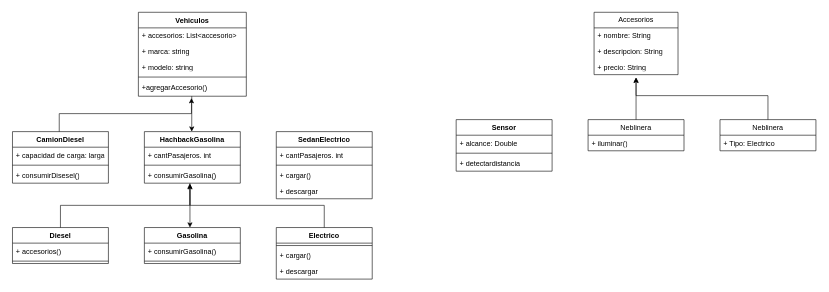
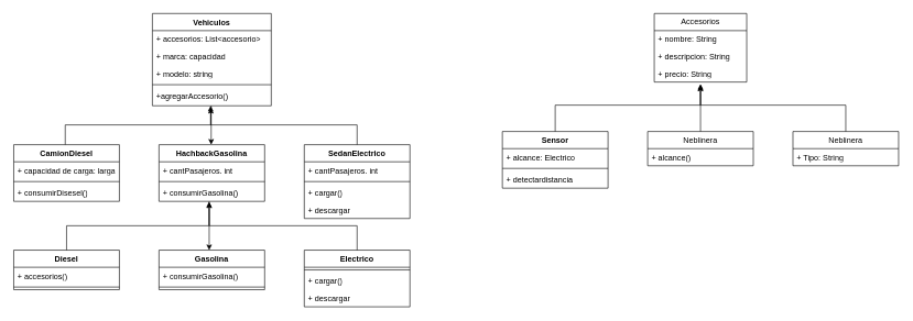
  <mxCell id="0" />
  <mxCell id="1" parent="0" />
  <mxCell id="2" style="edgeStyle=orthogonalEdgeStyle;rounded=0;orthogonalLoop=1;jettySize=auto;html=1;entryX=0.5;entryY=0;entryDx=0;entryDy=0;" edge="1" parent="1"><mxGeometry relative="1" as="geometry"><mxPoint x="319" y="160" as="sourcePoint" /><mxPoint x="319" y="219" as="targetPoint" /></mxGeometry></mxCell>
  <mxCell id="3" value="&lt;font style=&quot;vertical-align: inherit;&quot;&gt;&lt;font style=&quot;vertical-align: inherit;&quot;&gt;Vehiculos&lt;/font&gt;&lt;/font&gt;" style="swimlane;fontStyle=1;align=center;verticalAlign=top;childLayout=stackLayout;horizontal=1;startSize=26;horizontalStack=0;resizeParent=1;resizeParentMax=0;resizeLast=0;collapsible=1;marginBottom=0;whiteSpace=wrap;html=1;" vertex="1" parent="1"><mxGeometry x="230" y="20" width="180" height="140" as="geometry" /></mxCell>
  <mxCell id="4" value="&lt;font style=&quot;vertical-align: inherit;&quot;&gt;&lt;font style=&quot;vertical-align: inherit;&quot;&gt;&lt;font style=&quot;vertical-align: inherit;&quot;&gt;&lt;font style=&quot;vertical-align: inherit;&quot;&gt;+ accesorios: List&amp;lt;accesorio&amp;gt;&lt;/font&gt;&lt;/font&gt;&lt;/font&gt;&lt;/font&gt;" style="text;strokeColor=none;fillColor=none;align=left;verticalAlign=top;spacingLeft=4;spacingRight=4;overflow=hidden;rotatable=0;points=[[0,0.5],[1,0.5]];portConstraint=eastwest;whiteSpace=wrap;html=1;" vertex="1" parent="3"><mxGeometry y="26" width="180" height="26" as="geometry" /></mxCell>
- <mxCell id="5" value="&lt;font style=&quot;vertical-align: inherit;&quot;&gt;&lt;font style=&quot;vertical-align: inherit;&quot;&gt;&lt;font style=&quot;vertical-align: inherit;&quot;&gt;&lt;font style=&quot;vertical-align: inherit;&quot;&gt;&lt;font style=&quot;vertical-align: inherit;&quot;&gt;&lt;font style=&quot;vertical-align: inherit;&quot;&gt;+ marca: string&lt;/font&gt;&lt;/font&gt;&lt;/font&gt;&lt;/font&gt;&lt;/font&gt;&lt;/font&gt;" style="text;strokeColor=none;fillColor=none;align=left;verticalAlign=top;spacingLeft=4;spacingRight=4;overflow=hidden;rotatable=0;points=[[0,0.5],[1,0.5]];portConstraint=eastwest;whiteSpace=wrap;html=1;" vertex="1" parent="3"><mxGeometry y="52" width="180" height="26" as="geometry" /></mxCell>
+ <mxCell id="5" value="&lt;font style=&quot;vertical-align: inherit;&quot;&gt;&lt;font style=&quot;vertical-align: inherit;&quot;&gt;&lt;font style=&quot;vertical-align: inherit;&quot;&gt;&lt;font style=&quot;vertical-align: inherit;&quot;&gt;&lt;font style=&quot;vertical-align: inherit;&quot;&gt;&lt;font style=&quot;vertical-align: inherit;&quot;&gt;+ marca: capacidad&lt;/font&gt;&lt;/font&gt;&lt;/font&gt;&lt;/font&gt;&lt;/font&gt;&lt;/font&gt;" style="text;strokeColor=none;fillColor=none;align=left;verticalAlign=top;spacingLeft=4;spacingRight=4;overflow=hidden;rotatable=0;points=[[0,0.5],[1,0.5]];portConstraint=eastwest;whiteSpace=wrap;html=1;" vertex="1" parent="3"><mxGeometry y="52" width="180" height="26" as="geometry" /></mxCell>
  <mxCell id="6" value="&lt;font style=&quot;vertical-align: inherit;&quot;&gt;&lt;font style=&quot;vertical-align: inherit;&quot;&gt;&lt;font style=&quot;vertical-align: inherit;&quot;&gt;&lt;font style=&quot;vertical-align: inherit;&quot;&gt;&lt;font style=&quot;vertical-align: inherit;&quot;&gt;&lt;font style=&quot;vertical-align: inherit;&quot;&gt;&lt;font style=&quot;vertical-align: inherit;&quot;&gt;&lt;font style=&quot;vertical-align: inherit;&quot;&gt;+ modelo: string&lt;/font&gt;&lt;/font&gt;&lt;/font&gt;&lt;/font&gt;&lt;/font&gt;&lt;/font&gt;&lt;/font&gt;&lt;/font&gt;" style="text;strokeColor=none;fillColor=none;align=left;verticalAlign=top;spacingLeft=4;spacingRight=4;overflow=hidden;rotatable=0;points=[[0,0.5],[1,0.5]];portConstraint=eastwest;whiteSpace=wrap;html=1;" vertex="1" parent="3"><mxGeometry y="78" width="180" height="26" as="geometry" /></mxCell>
  <mxCell id="7" value="" style="line;strokeWidth=1;fillColor=none;align=left;verticalAlign=middle;spacingTop=-1;spacingLeft=3;spacingRight=3;rotatable=0;labelPosition=right;points=[];portConstraint=eastwest;strokeColor=inherit;" vertex="1" parent="3"><mxGeometry y="104" width="180" height="8" as="geometry" /></mxCell>
  <mxCell id="8" value="&lt;font style=&quot;vertical-align: inherit;&quot;&gt;&lt;font style=&quot;vertical-align: inherit;&quot;&gt;&lt;font style=&quot;vertical-align: inherit;&quot;&gt;&lt;font style=&quot;vertical-align: inherit;&quot;&gt;&lt;font style=&quot;vertical-align: inherit;&quot;&gt;&lt;font style=&quot;vertical-align: inherit;&quot;&gt;+agregarAccesorio()&lt;/font&gt;&lt;/font&gt;&lt;/font&gt;&lt;/font&gt;&lt;/font&gt;&lt;/font&gt;&lt;div&gt;&lt;font style=&quot;vertical-align: inherit;&quot;&gt;&lt;font style=&quot;vertical-align: inherit;&quot;&gt;&lt;font style=&quot;vertical-align: inherit;&quot;&gt;&lt;font style=&quot;vertical-align: inherit;&quot;&gt;&lt;font style=&quot;vertical-align: inherit;&quot;&gt;&lt;font style=&quot;vertical-align: inherit;&quot;&gt;&lt;br&gt;&lt;/font&gt;&lt;/font&gt;&lt;/font&gt;&lt;/font&gt;&lt;/font&gt;&lt;/font&gt;&lt;/div&gt;&lt;div&gt;&lt;font style=&quot;vertical-align: inherit;&quot;&gt;&lt;font style=&quot;vertical-align: inherit;&quot;&gt;&lt;font style=&quot;vertical-align: inherit;&quot;&gt;&lt;font style=&quot;vertical-align: inherit;&quot;&gt;&lt;font style=&quot;vertical-align: inherit;&quot;&gt;&lt;font style=&quot;vertical-align: inherit;&quot;&gt;&lt;br&gt;&lt;/font&gt;&lt;/font&gt;&lt;/font&gt;&lt;/font&gt;&lt;/font&gt;&lt;/font&gt;&lt;/div&gt;" style="text;strokeColor=none;fillColor=none;align=left;verticalAlign=top;spacingLeft=4;spacingRight=4;overflow=hidden;rotatable=0;points=[[0,0.5],[1,0.5]];portConstraint=eastwest;whiteSpace=wrap;html=1;" vertex="1" parent="3"><mxGeometry y="112" width="180" height="28" as="geometry" /></mxCell>
  <mxCell id="9" value="&lt;font style=&quot;vertical-align: inherit;&quot;&gt;&lt;font style=&quot;vertical-align: inherit;&quot;&gt;CamionDiesel&lt;/font&gt;&lt;/font&gt;" style="swimlane;fontStyle=1;align=center;verticalAlign=top;childLayout=stackLayout;horizontal=1;startSize=26;horizontalStack=0;resizeParent=1;resizeParentMax=0;resizeLast=0;collapsible=1;marginBottom=0;whiteSpace=wrap;html=1;" vertex="1" parent="1"><mxGeometry x="20" y="219" width="160" height="86" as="geometry" /></mxCell>
  <mxCell id="10" value="&lt;font style=&quot;vertical-align: inherit;&quot;&gt;&lt;font style=&quot;vertical-align: inherit;&quot;&gt;&lt;font style=&quot;vertical-align: inherit;&quot;&gt;&lt;font style=&quot;vertical-align: inherit;&quot;&gt;+ capacidad de carga: larga&lt;/font&gt;&lt;/font&gt;&lt;/font&gt;&lt;/font&gt;" style="text;strokeColor=none;fillColor=none;align=left;verticalAlign=top;spacingLeft=4;spacingRight=4;overflow=hidden;rotatable=0;points=[[0,0.5],[1,0.5]];portConstraint=eastwest;whiteSpace=wrap;html=1;" vertex="1" parent="9"><mxGeometry y="26" width="160" height="26" as="geometry" /></mxCell>
  <mxCell id="11" value="" style="line;strokeWidth=1;fillColor=none;align=left;verticalAlign=middle;spacingTop=-1;spacingLeft=3;spacingRight=3;rotatable=0;labelPosition=right;points=[];portConstraint=eastwest;strokeColor=inherit;" vertex="1" parent="9"><mxGeometry y="52" width="160" height="8" as="geometry" /></mxCell>
  <mxCell id="12" value="&lt;font style=&quot;vertical-align: inherit;&quot;&gt;&lt;font style=&quot;vertical-align: inherit;&quot;&gt;&lt;font style=&quot;vertical-align: inherit;&quot;&gt;&lt;font style=&quot;vertical-align: inherit;&quot;&gt;&lt;font style=&quot;vertical-align: inherit;&quot;&gt;&lt;font style=&quot;vertical-align: inherit;&quot;&gt;+ consumirDisesel()&lt;/font&gt;&lt;/font&gt;&lt;/font&gt;&lt;/font&gt;&lt;/font&gt;&lt;/font&gt;" style="text;strokeColor=none;fillColor=none;align=left;verticalAlign=top;spacingLeft=4;spacingRight=4;overflow=hidden;rotatable=0;points=[[0,0.5],[1,0.5]];portConstraint=eastwest;whiteSpace=wrap;html=1;" vertex="1" parent="9"><mxGeometry y="60" width="160" height="26" as="geometry" /></mxCell>
  <mxCell id="13" style="edgeStyle=orthogonalEdgeStyle;rounded=0;orthogonalLoop=1;jettySize=auto;html=1;entryX=0.5;entryY=0;entryDx=0;entryDy=0;" edge="1" parent="1"><mxGeometry relative="1" as="geometry"><mxPoint x="316" y="305" as="sourcePoint" /><mxPoint x="316" y="379" as="targetPoint" /></mxGeometry></mxCell>
  <mxCell id="14" value="&lt;font style=&quot;vertical-align: inherit;&quot;&gt;&lt;font style=&quot;vertical-align: inherit;&quot;&gt;&lt;font style=&quot;vertical-align: inherit;&quot;&gt;&lt;font style=&quot;vertical-align: inherit;&quot;&gt;HachbackGasolina&lt;/font&gt;&lt;/font&gt;&lt;/font&gt;&lt;/font&gt;" style="swimlane;fontStyle=1;align=center;verticalAlign=top;childLayout=stackLayout;horizontal=1;startSize=26;horizontalStack=0;resizeParent=1;resizeParentMax=0;resizeLast=0;collapsible=1;marginBottom=0;whiteSpace=wrap;html=1;" vertex="1" parent="1"><mxGeometry x="240" y="219" width="160" height="86" as="geometry" /></mxCell>
  <mxCell id="15" value="&lt;font style=&quot;vertical-align: inherit;&quot;&gt;&lt;font style=&quot;vertical-align: inherit;&quot;&gt;+ cantPasajeros. int&lt;/font&gt;&lt;/font&gt;" style="text;strokeColor=none;fillColor=none;align=left;verticalAlign=top;spacingLeft=4;spacingRight=4;overflow=hidden;rotatable=0;points=[[0,0.5],[1,0.5]];portConstraint=eastwest;whiteSpace=wrap;html=1;" vertex="1" parent="14"><mxGeometry y="26" width="160" height="26" as="geometry" /></mxCell>
  <mxCell id="16" value="" style="line;strokeWidth=1;fillColor=none;align=left;verticalAlign=middle;spacingTop=-1;spacingLeft=3;spacingRight=3;rotatable=0;labelPosition=right;points=[];portConstraint=eastwest;strokeColor=inherit;" vertex="1" parent="14"><mxGeometry y="52" width="160" height="8" as="geometry" /></mxCell>
  <mxCell id="17" value="&lt;font style=&quot;vertical-align: inherit;&quot;&gt;&lt;font style=&quot;vertical-align: inherit;&quot;&gt;&lt;font style=&quot;vertical-align: inherit;&quot;&gt;&lt;font style=&quot;vertical-align: inherit;&quot;&gt;+ consumirGasolina()&lt;/font&gt;&lt;/font&gt;&lt;/font&gt;&lt;/font&gt;" style="text;strokeColor=none;fillColor=none;align=left;verticalAlign=top;spacingLeft=4;spacingRight=4;overflow=hidden;rotatable=0;points=[[0,0.5],[1,0.5]];portConstraint=eastwest;whiteSpace=wrap;html=1;" vertex="1" parent="14"><mxGeometry y="60" width="160" height="26" as="geometry" /></mxCell>
  <mxCell id="18" value="&lt;font style=&quot;vertical-align: inherit;&quot;&gt;&lt;font style=&quot;vertical-align: inherit;&quot;&gt;SedanElectrico&lt;/font&gt;&lt;/font&gt;" style="swimlane;fontStyle=1;align=center;verticalAlign=top;childLayout=stackLayout;horizontal=1;startSize=26;horizontalStack=0;resizeParent=1;resizeParentMax=0;resizeLast=0;collapsible=1;marginBottom=0;whiteSpace=wrap;html=1;" vertex="1" parent="1"><mxGeometry x="460" y="219" width="160" height="112" as="geometry" /></mxCell>
  <mxCell id="19" value="&lt;font style=&quot;vertical-align: inherit;&quot;&gt;&lt;font style=&quot;vertical-align: inherit;&quot;&gt;+ cantPasajeros. int&lt;/font&gt;&lt;/font&gt;" style="text;strokeColor=none;fillColor=none;align=left;verticalAlign=top;spacingLeft=4;spacingRight=4;overflow=hidden;rotatable=0;points=[[0,0.5],[1,0.5]];portConstraint=eastwest;whiteSpace=wrap;html=1;" vertex="1" parent="18"><mxGeometry y="26" width="160" height="26" as="geometry" /></mxCell>
  <mxCell id="20" value="" style="line;strokeWidth=1;fillColor=none;align=left;verticalAlign=middle;spacingTop=-1;spacingLeft=3;spacingRight=3;rotatable=0;labelPosition=right;points=[];portConstraint=eastwest;strokeColor=inherit;" vertex="1" parent="18"><mxGeometry y="52" width="160" height="8" as="geometry" /></mxCell>
  <mxCell id="21" value="&lt;font style=&quot;vertical-align: inherit;&quot;&gt;&lt;font style=&quot;vertical-align: inherit;&quot;&gt;&lt;font style=&quot;vertical-align: inherit;&quot;&gt;&lt;font style=&quot;vertical-align: inherit;&quot;&gt;&lt;font style=&quot;vertical-align: inherit;&quot;&gt;&lt;font style=&quot;vertical-align: inherit;&quot;&gt;+ cargar()&lt;/font&gt;&lt;/font&gt;&lt;/font&gt;&lt;/font&gt;&lt;/font&gt;&lt;/font&gt;" style="text;strokeColor=none;fillColor=none;align=left;verticalAlign=top;spacingLeft=4;spacingRight=4;overflow=hidden;rotatable=0;points=[[0,0.5],[1,0.5]];portConstraint=eastwest;whiteSpace=wrap;html=1;" vertex="1" parent="18"><mxGeometry y="60" width="160" height="26" as="geometry" /></mxCell>
  <mxCell id="22" value="&lt;font style=&quot;vertical-align: inherit;&quot;&gt;&lt;font style=&quot;vertical-align: inherit;&quot;&gt;&lt;font style=&quot;vertical-align: inherit;&quot;&gt;&lt;font style=&quot;vertical-align: inherit;&quot;&gt;&lt;font style=&quot;vertical-align: inherit;&quot;&gt;&lt;font style=&quot;vertical-align: inherit;&quot;&gt;&lt;font style=&quot;vertical-align: inherit;&quot;&gt;&lt;font style=&quot;vertical-align: inherit;&quot;&gt;+ descargar&lt;/font&gt;&lt;/font&gt;&lt;/font&gt;&lt;/font&gt;&lt;/font&gt;&lt;/font&gt;&lt;/font&gt;&lt;/font&gt;" style="text;strokeColor=none;fillColor=none;align=left;verticalAlign=top;spacingLeft=4;spacingRight=4;overflow=hidden;rotatable=0;points=[[0,0.5],[1,0.5]];portConstraint=eastwest;whiteSpace=wrap;html=1;" vertex="1" parent="18"><mxGeometry y="86" width="160" height="26" as="geometry" /></mxCell>
  <mxCell id="23" value="&lt;font style=&quot;vertical-align: inherit;&quot;&gt;&lt;font style=&quot;vertical-align: inherit;&quot;&gt;Diesel&lt;/font&gt;&lt;/font&gt;" style="swimlane;fontStyle=1;align=center;verticalAlign=top;childLayout=stackLayout;horizontal=1;startSize=26;horizontalStack=0;resizeParent=1;resizeParentMax=0;resizeLast=0;collapsible=1;marginBottom=0;whiteSpace=wrap;html=1;" vertex="1" parent="1"><mxGeometry x="20" y="379" width="160" height="60" as="geometry" /></mxCell>
  <mxCell id="24" value="&lt;font style=&quot;vertical-align: inherit;&quot;&gt;&lt;font style=&quot;vertical-align: inherit;&quot;&gt;+ accesorios()&lt;/font&gt;&lt;/font&gt;" style="text;strokeColor=none;fillColor=none;align=left;verticalAlign=top;spacingLeft=4;spacingRight=4;overflow=hidden;rotatable=0;points=[[0,0.5],[1,0.5]];portConstraint=eastwest;whiteSpace=wrap;html=1;" vertex="1" parent="23"><mxGeometry y="26" width="160" height="26" as="geometry" /></mxCell>
  <mxCell id="25" value="" style="line;strokeWidth=1;fillColor=none;align=left;verticalAlign=middle;spacingTop=-1;spacingLeft=3;spacingRight=3;rotatable=0;labelPosition=right;points=[];portConstraint=eastwest;strokeColor=inherit;" vertex="1" parent="23"><mxGeometry y="52" width="160" height="8" as="geometry" /></mxCell>
  <mxCell id="26" value="&lt;font style=&quot;vertical-align: inherit;&quot;&gt;&lt;font style=&quot;vertical-align: inherit;&quot;&gt;Gasolina&lt;/font&gt;&lt;/font&gt;" style="swimlane;fontStyle=1;align=center;verticalAlign=top;childLayout=stackLayout;horizontal=1;startSize=26;horizontalStack=0;resizeParent=1;resizeParentMax=0;resizeLast=0;collapsible=1;marginBottom=0;whiteSpace=wrap;html=1;" vertex="1" parent="1"><mxGeometry x="240" y="379" width="160" height="60" as="geometry" /></mxCell>
  <mxCell id="27" value="&lt;font style=&quot;vertical-align: inherit;&quot;&gt;&lt;font style=&quot;vertical-align: inherit;&quot;&gt;+ consumirGasolina()&lt;/font&gt;&lt;/font&gt;" style="text;strokeColor=none;fillColor=none;align=left;verticalAlign=top;spacingLeft=4;spacingRight=4;overflow=hidden;rotatable=0;points=[[0,0.5],[1,0.5]];portConstraint=eastwest;whiteSpace=wrap;html=1;" vertex="1" parent="26"><mxGeometry y="26" width="160" height="26" as="geometry" /></mxCell>
  <mxCell id="28" value="" style="line;strokeWidth=1;fillColor=none;align=left;verticalAlign=middle;spacingTop=-1;spacingLeft=3;spacingRight=3;rotatable=0;labelPosition=right;points=[];portConstraint=eastwest;strokeColor=inherit;" vertex="1" parent="26"><mxGeometry y="52" width="160" height="8" as="geometry" /></mxCell>
  <mxCell id="29" value="&lt;font style=&quot;vertical-align: inherit;&quot;&gt;&lt;font style=&quot;vertical-align: inherit;&quot;&gt;Electrico&lt;/font&gt;&lt;/font&gt;" style="swimlane;fontStyle=1;align=center;verticalAlign=top;childLayout=stackLayout;horizontal=1;startSize=26;horizontalStack=0;resizeParent=1;resizeParentMax=0;resizeLast=0;collapsible=1;marginBottom=0;whiteSpace=wrap;html=1;" vertex="1" parent="1"><mxGeometry x="460" y="379" width="160" height="86" as="geometry" /></mxCell>
  <mxCell id="30" value="" style="line;strokeWidth=1;fillColor=none;align=left;verticalAlign=middle;spacingTop=-1;spacingLeft=3;spacingRight=3;rotatable=0;labelPosition=right;points=[];portConstraint=eastwest;strokeColor=inherit;" vertex="1" parent="29"><mxGeometry y="26" width="160" height="8" as="geometry" /></mxCell>
  <mxCell id="31" value="&lt;font style=&quot;vertical-align: inherit;&quot;&gt;&lt;font style=&quot;vertical-align: inherit;&quot;&gt;&lt;font style=&quot;vertical-align: inherit;&quot;&gt;&lt;font style=&quot;vertical-align: inherit;&quot;&gt;&lt;font style=&quot;vertical-align: inherit;&quot;&gt;&lt;font style=&quot;vertical-align: inherit;&quot;&gt;+ cargar()&lt;/font&gt;&lt;/font&gt;&lt;/font&gt;&lt;/font&gt;&lt;/font&gt;&lt;/font&gt;" style="text;strokeColor=none;fillColor=none;align=left;verticalAlign=top;spacingLeft=4;spacingRight=4;overflow=hidden;rotatable=0;points=[[0,0.5],[1,0.5]];portConstraint=eastwest;whiteSpace=wrap;html=1;" vertex="1" parent="29"><mxGeometry y="34" width="160" height="26" as="geometry" /></mxCell>
  <mxCell id="32" value="&lt;font style=&quot;vertical-align: inherit;&quot;&gt;&lt;font style=&quot;vertical-align: inherit;&quot;&gt;&lt;font style=&quot;vertical-align: inherit;&quot;&gt;&lt;font style=&quot;vertical-align: inherit;&quot;&gt;&lt;font style=&quot;vertical-align: inherit;&quot;&gt;&lt;font style=&quot;vertical-align: inherit;&quot;&gt;&lt;font style=&quot;vertical-align: inherit;&quot;&gt;&lt;font style=&quot;vertical-align: inherit;&quot;&gt;+ descargar&lt;/font&gt;&lt;/font&gt;&lt;/font&gt;&lt;/font&gt;&lt;/font&gt;&lt;/font&gt;&lt;/font&gt;&lt;/font&gt;" style="text;strokeColor=none;fillColor=none;align=left;verticalAlign=top;spacingLeft=4;spacingRight=4;overflow=hidden;rotatable=0;points=[[0,0.5],[1,0.5]];portConstraint=eastwest;whiteSpace=wrap;html=1;" vertex="1" parent="29"><mxGeometry y="60" width="160" height="26" as="geometry" /></mxCell>
  <mxCell id="33" style="edgeStyle=orthogonalEdgeStyle;rounded=0;orthogonalLoop=1;jettySize=auto;html=1;entryX=0.503;entryY=1.114;entryDx=0;entryDy=0;entryPerimeter=0;" edge="1" parent="1"><mxGeometry relative="1" as="geometry"><mxPoint x="98" y="219" as="sourcePoint" /><mxPoint x="318.54" y="163.192" as="targetPoint" /><Array as="points"><mxPoint x="98" y="189" /><mxPoint x="319" y="189" /></Array></mxGeometry></mxCell>
+ <mxCell id="34" style="edgeStyle=orthogonalEdgeStyle;rounded=0;orthogonalLoop=1;jettySize=auto;html=1;entryX=0.49;entryY=1;entryDx=0;entryDy=0;entryPerimeter=0;" edge="1" parent="1" source="18" target="8"><mxGeometry relative="1" as="geometry"><Array as="points"><mxPoint x="540" y="189" /><mxPoint x="318" y="189" /></Array></mxGeometry></mxCell>
  <mxCell id="35" style="edgeStyle=orthogonalEdgeStyle;rounded=0;orthogonalLoop=1;jettySize=auto;html=1;entryX=0.474;entryY=1.023;entryDx=0;entryDy=0;entryPerimeter=0;" edge="1" parent="1" source="23" target="17"><mxGeometry relative="1" as="geometry" /></mxCell>
  <mxCell id="36" style="edgeStyle=orthogonalEdgeStyle;rounded=0;orthogonalLoop=1;jettySize=auto;html=1;entryX=0.476;entryY=1.069;entryDx=0;entryDy=0;entryPerimeter=0;" edge="1" parent="1" target="17"><mxGeometry relative="1" as="geometry"><mxPoint x="540" y="379" as="sourcePoint" /><mxPoint x="315.44" y="310.99" as="targetPoint" /><Array as="points"><mxPoint x="540" y="342" /><mxPoint x="316" y="342" /></Array></mxGeometry></mxCell>
  <mxCell id="37" value="Accesorios" style="swimlane;fontStyle=0;childLayout=stackLayout;horizontal=1;startSize=26;fillColor=none;horizontalStack=0;resizeParent=1;resizeParentMax=0;resizeLast=0;collapsible=1;marginBottom=0;whiteSpace=wrap;html=1;" vertex="1" parent="1"><mxGeometry x="990" y="20" width="140" height="104" as="geometry" /></mxCell>
  <mxCell id="38" value="+ nombre: String" style="text;strokeColor=none;fillColor=none;align=left;verticalAlign=top;spacingLeft=4;spacingRight=4;overflow=hidden;rotatable=0;points=[[0,0.5],[1,0.5]];portConstraint=eastwest;whiteSpace=wrap;html=1;" vertex="1" parent="37"><mxGeometry y="26" width="140" height="26" as="geometry" /></mxCell>
  <mxCell id="39" value="+ descripcion: String" style="text;strokeColor=none;fillColor=none;align=left;verticalAlign=top;spacingLeft=4;spacingRight=4;overflow=hidden;rotatable=0;points=[[0,0.5],[1,0.5]];portConstraint=eastwest;whiteSpace=wrap;html=1;" vertex="1" parent="37"><mxGeometry y="52" width="140" height="26" as="geometry" /></mxCell>
  <mxCell id="40" value="+ precio: String" style="text;strokeColor=none;fillColor=none;align=left;verticalAlign=top;spacingLeft=4;spacingRight=4;overflow=hidden;rotatable=0;points=[[0,0.5],[1,0.5]];portConstraint=eastwest;whiteSpace=wrap;html=1;" vertex="1" parent="37"><mxGeometry y="78" width="140" height="26" as="geometry" /></mxCell>
  <mxCell id="41" value="Sensor" style="swimlane;fontStyle=1;align=center;verticalAlign=top;childLayout=stackLayout;horizontal=1;startSize=26;horizontalStack=0;resizeParent=1;resizeParentMax=0;resizeLast=0;collapsible=1;marginBottom=0;whiteSpace=wrap;html=1;" vertex="1" parent="1"><mxGeometry x="760" y="199" width="160" height="86" as="geometry" /></mxCell>
- <mxCell id="42" value="+ alcance: Double" style="text;strokeColor=none;fillColor=none;align=left;verticalAlign=top;spacingLeft=4;spacingRight=4;overflow=hidden;rotatable=0;points=[[0,0.5],[1,0.5]];portConstraint=eastwest;whiteSpace=wrap;html=1;" vertex="1" parent="41"><mxGeometry y="26" width="160" height="26" as="geometry" /></mxCell>
+ <mxCell id="42" value="+ alcance: Electrico" style="text;strokeColor=none;fillColor=none;align=left;verticalAlign=top;spacingLeft=4;spacingRight=4;overflow=hidden;rotatable=0;points=[[0,0.5],[1,0.5]];portConstraint=eastwest;whiteSpace=wrap;html=1;" vertex="1" parent="41"><mxGeometry y="26" width="160" height="26" as="geometry" /></mxCell>
  <mxCell id="43" value="" style="line;strokeWidth=1;fillColor=none;align=left;verticalAlign=middle;spacingTop=-1;spacingLeft=3;spacingRight=3;rotatable=0;labelPosition=right;points=[];portConstraint=eastwest;strokeColor=inherit;" vertex="1" parent="41"><mxGeometry y="52" width="160" height="8" as="geometry" /></mxCell>
  <mxCell id="44" value="+ detectardistancia" style="text;strokeColor=none;fillColor=none;align=left;verticalAlign=top;spacingLeft=4;spacingRight=4;overflow=hidden;rotatable=0;points=[[0,0.5],[1,0.5]];portConstraint=eastwest;whiteSpace=wrap;html=1;" vertex="1" parent="41"><mxGeometry y="60" width="160" height="26" as="geometry" /></mxCell>
  <mxCell id="45" style="edgeStyle=orthogonalEdgeStyle;rounded=0;orthogonalLoop=1;jettySize=auto;html=1;" edge="1" parent="1" source="46"><mxGeometry relative="1" as="geometry"><mxPoint x="1060" y="129" as="targetPoint" /></mxGeometry></mxCell>
  <mxCell id="46" value="Neblinera" style="swimlane;fontStyle=0;childLayout=stackLayout;horizontal=1;startSize=26;fillColor=none;horizontalStack=0;resizeParent=1;resizeParentMax=0;resizeLast=0;collapsible=1;marginBottom=0;whiteSpace=wrap;html=1;" vertex="1" parent="1"><mxGeometry x="980" y="199" width="160" height="52" as="geometry" /></mxCell>
- <mxCell id="47" value="+ iluminar()" style="text;strokeColor=none;fillColor=none;align=left;verticalAlign=top;spacingLeft=4;spacingRight=4;overflow=hidden;rotatable=0;points=[[0,0.5],[1,0.5]];portConstraint=eastwest;whiteSpace=wrap;html=1;" vertex="1" parent="46"><mxGeometry y="26" width="160" height="26" as="geometry" /></mxCell>
+ <mxCell id="47" value="+ alcance()" style="text;strokeColor=none;fillColor=none;align=left;verticalAlign=top;spacingLeft=4;spacingRight=4;overflow=hidden;rotatable=0;points=[[0,0.5],[1,0.5]];portConstraint=eastwest;whiteSpace=wrap;html=1;" vertex="1" parent="46"><mxGeometry y="26" width="160" height="26" as="geometry" /></mxCell>
  <mxCell id="48" value="Neblinera" style="swimlane;fontStyle=0;childLayout=stackLayout;horizontal=1;startSize=26;fillColor=none;horizontalStack=0;resizeParent=1;resizeParentMax=0;resizeLast=0;collapsible=1;marginBottom=0;whiteSpace=wrap;html=1;" vertex="1" parent="1"><mxGeometry x="1200" y="199" width="160" height="52" as="geometry" /></mxCell>
- <mxCell id="49" value="+ Tipo: Electrico" style="text;strokeColor=none;fillColor=none;align=left;verticalAlign=top;spacingLeft=4;spacingRight=4;overflow=hidden;rotatable=0;points=[[0,0.5],[1,0.5]];portConstraint=eastwest;whiteSpace=wrap;html=1;" vertex="1" parent="48"><mxGeometry y="26" width="160" height="26" as="geometry" /></mxCell>
+ <mxCell id="49" value="+ Tipo: String" style="text;strokeColor=none;fillColor=none;align=left;verticalAlign=top;spacingLeft=4;spacingRight=4;overflow=hidden;rotatable=0;points=[[0,0.5],[1,0.5]];portConstraint=eastwest;whiteSpace=wrap;html=1;" vertex="1" parent="48"><mxGeometry y="26" width="160" height="26" as="geometry" /></mxCell>
+ <mxCell id="50" style="edgeStyle=orthogonalEdgeStyle;rounded=0;orthogonalLoop=1;jettySize=auto;html=1;entryX=0.5;entryY=1.115;entryDx=0;entryDy=0;entryPerimeter=0;" edge="1" parent="1" source="41" target="40"><mxGeometry relative="1" as="geometry"><Array as="points"><mxPoint x="840" y="159" /><mxPoint x="1060" y="159" /></Array></mxGeometry></mxCell>
  <mxCell id="51" style="edgeStyle=orthogonalEdgeStyle;rounded=0;orthogonalLoop=1;jettySize=auto;html=1;entryX=0.5;entryY=1.192;entryDx=0;entryDy=0;entryPerimeter=0;" edge="1" parent="1" source="48" target="40"><mxGeometry relative="1" as="geometry"><Array as="points"><mxPoint x="1280" y="159" /><mxPoint x="1060" y="159" /></Array></mxGeometry></mxCell>
